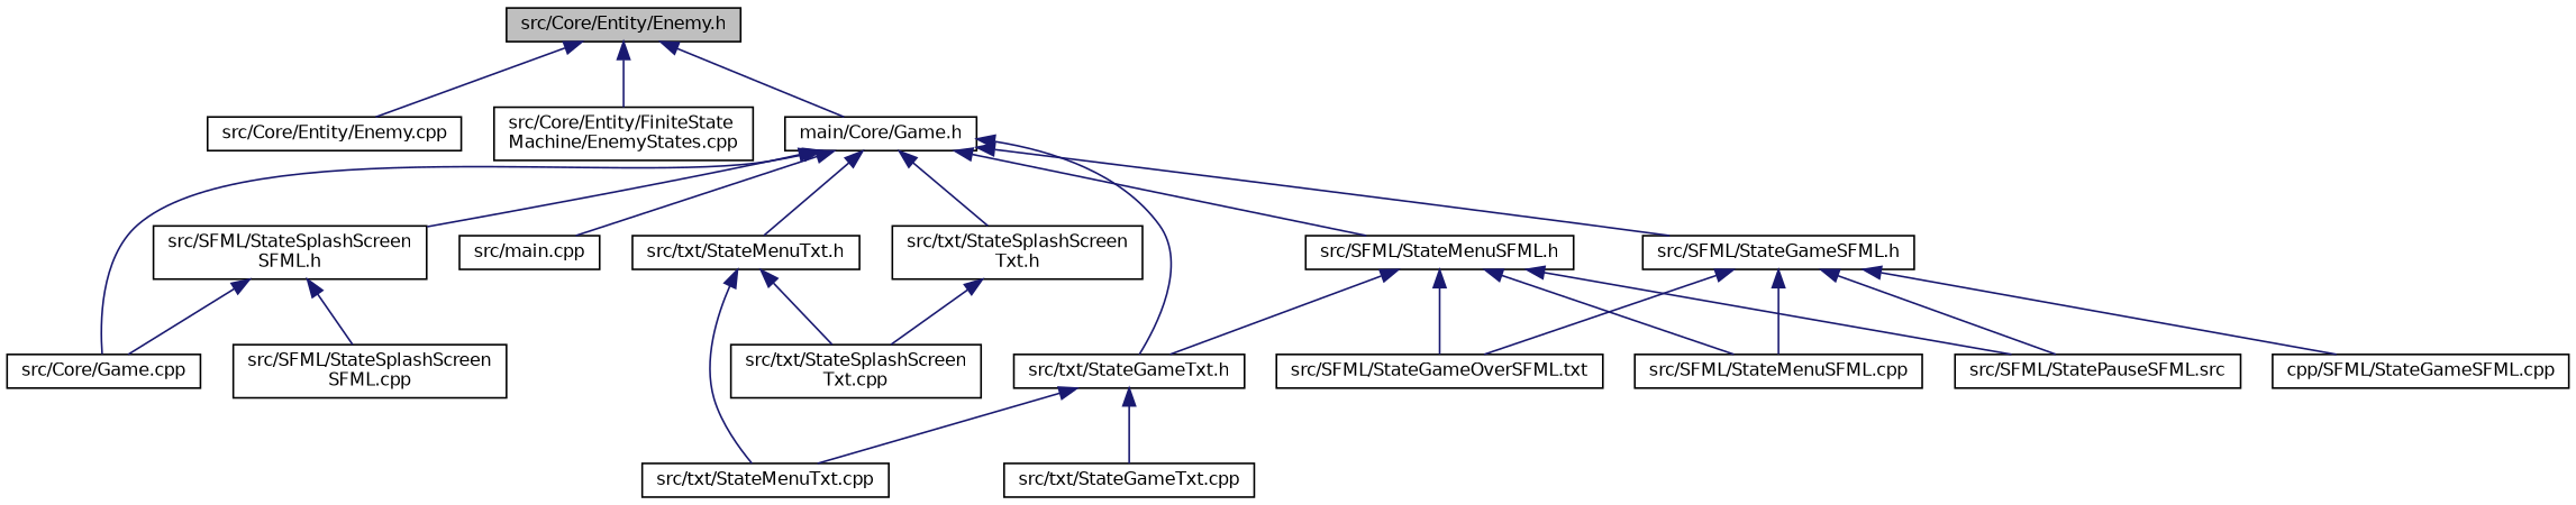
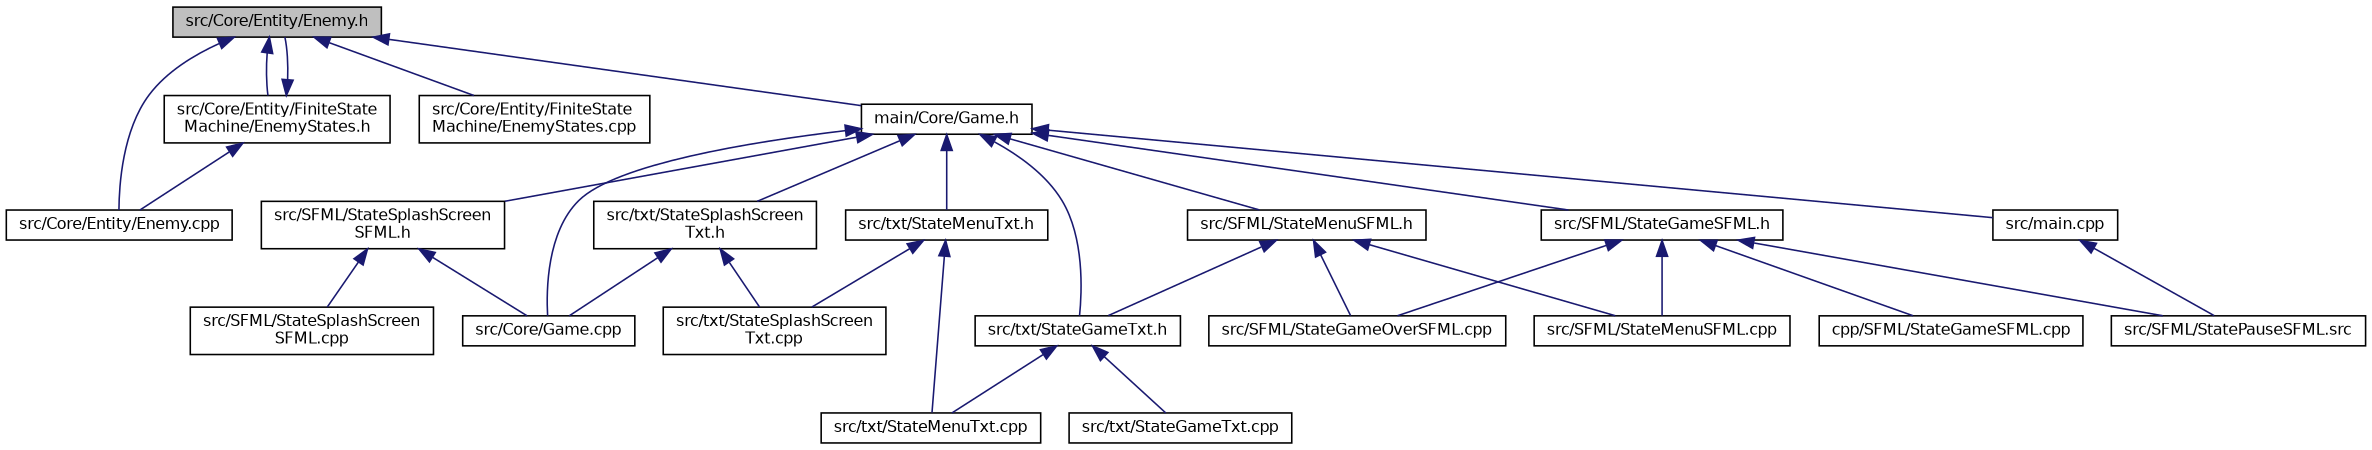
  digraph {
    node [color=black fontname=Helvetica fontsize=10 shape=record]
    edge [color=midnightblue dir=back fontname=Helvetica fontsize=10 labelfontname=Helvetica labelfontsize=10 style=solid]
    n1 [fillcolor=grey75 fontcolor=black height=0.2 label="src/Core/Entity/Enemy.h" style=filled width=0.4]
    n2 [height=0.2 label="src/Core/Entity/Enemy.cpp" width=0.4]
    n3 [height=0.2 label="src/Core/Entity/FiniteState\lMachine/EnemyStates.cpp" width=0.4]
+   n4 [height=0.2 label="src/Core/Entity/FiniteState\lMachine/EnemyStates.h" width=0.4]
    n5 [height=0.2 label="main/Core/Game.h" width=0.4]
    n6 [height=0.2 label="src/Core/Game.cpp" width=0.4]
    n7 [height=0.2 label="src/main.cpp" width=0.4]
    n8 [height=0.2 label="src/SFML/StateGameSFML.h" width=0.4]
    n9 [height=0.2 label="src/SFML/StateMenuSFML.h" width=0.4]
    n10 [height=0.2 label="src/SFML/StateSplashScreen\lSFML.h" width=0.4]
    n11 [height=0.2 label="src/txt/StateGameTxt.h" width=0.4]
    n12 [height=0.2 label="src/txt/StateMenuTxt.h" width=0.4]
    n13 [height=0.2 label="src/txt/StateSplashScreen\lTxt.h" width=0.4]
-   n14 [height=0.2 label="src/SFML/StateGameOverSFML.txt" width=0.4]
+   n14 [height=0.2 label="src/SFML/StateGameOverSFML.cpp" width=0.4]
    n15 [height=0.2 label="cpp/SFML/StateGameSFML.cpp" width=0.4]
    n16 [height=0.2 label="src/SFML/StateMenuSFML.cpp" width=0.4]
    n17 [height=0.2 label="src/SFML/StatePauseSFML.src" width=0.4]
    n18 [height=0.2 label="src/SFML/StateSplashScreen\lSFML.cpp" width=0.4]
    n19 [height=0.2 label="src/txt/StateGameTxt.cpp" width=0.4]
    n20 [height=0.2 label="src/txt/StateMenuTxt.cpp" width=0.4]
    n21 [height=0.2 label="src/txt/StateSplashScreen\lTxt.cpp" width=0.4]
    n1 -> n2
    n1 -> n3
+   n1 -> n4
    n1 -> n5
+   n4 -> n1
+   n4 -> n2
    n5 -> n6
    n5 -> n7
    n5 -> n8
    n5 -> n9
    n5 -> n10
    n5 -> n11
    n5 -> n12
    n5 -> n13
    n8 -> n14
    n8 -> n15
    n8 -> n16
    n8 -> n17
    n9 -> n11
    n9 -> n14
    n9 -> n16
-   n9 -> n17
+   n7 -> n17
    n10 -> n6
    n10 -> n18
    n11 -> n19
    n11 -> n20
    n12 -> n20
    n12 -> n21
+   n13 -> n6
    n13 -> n21
  }
